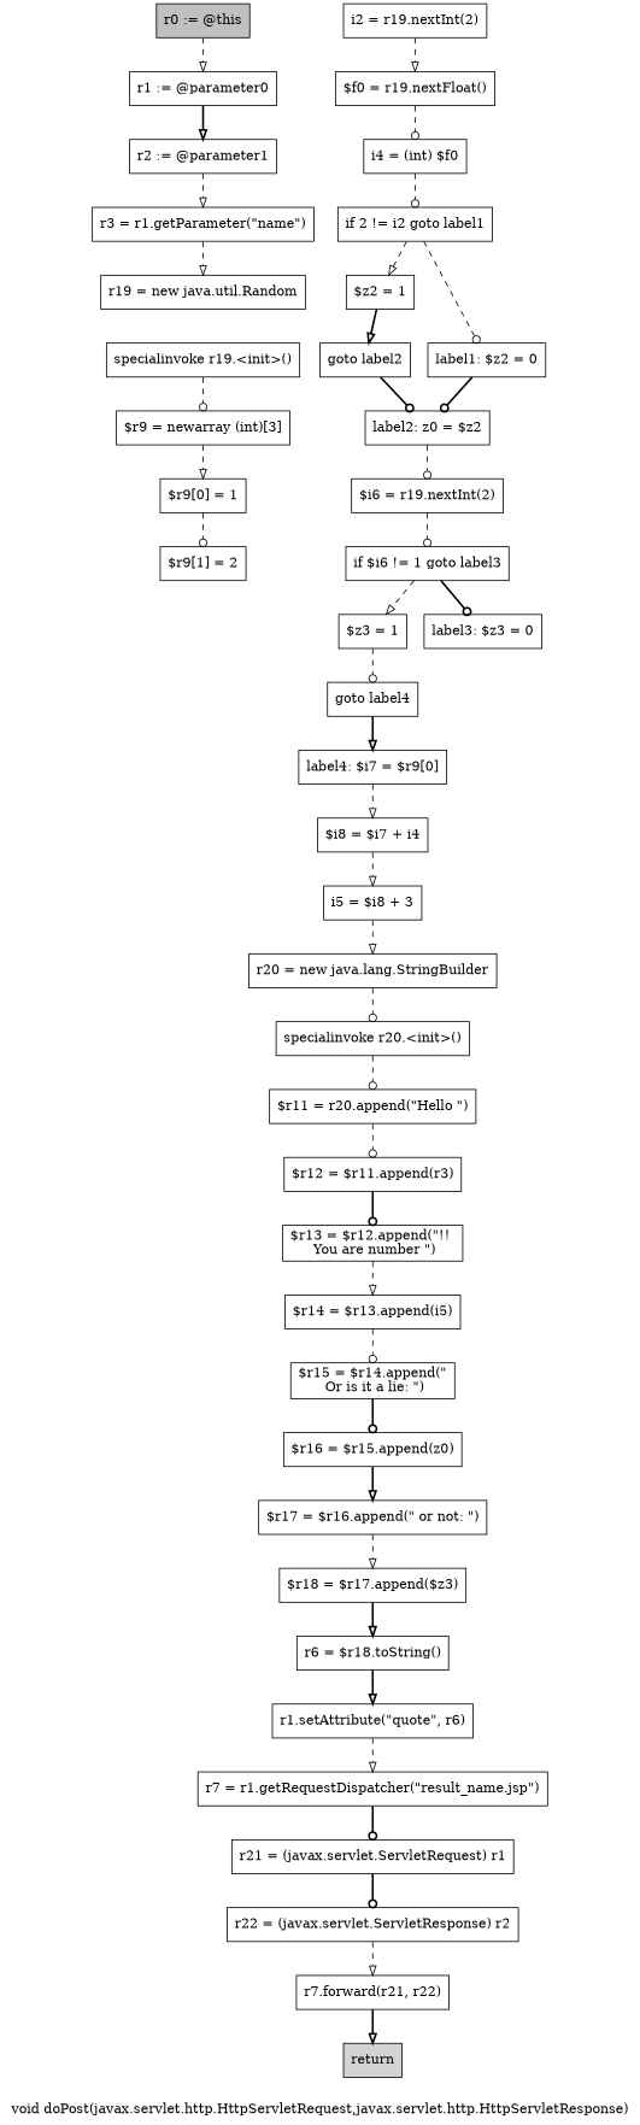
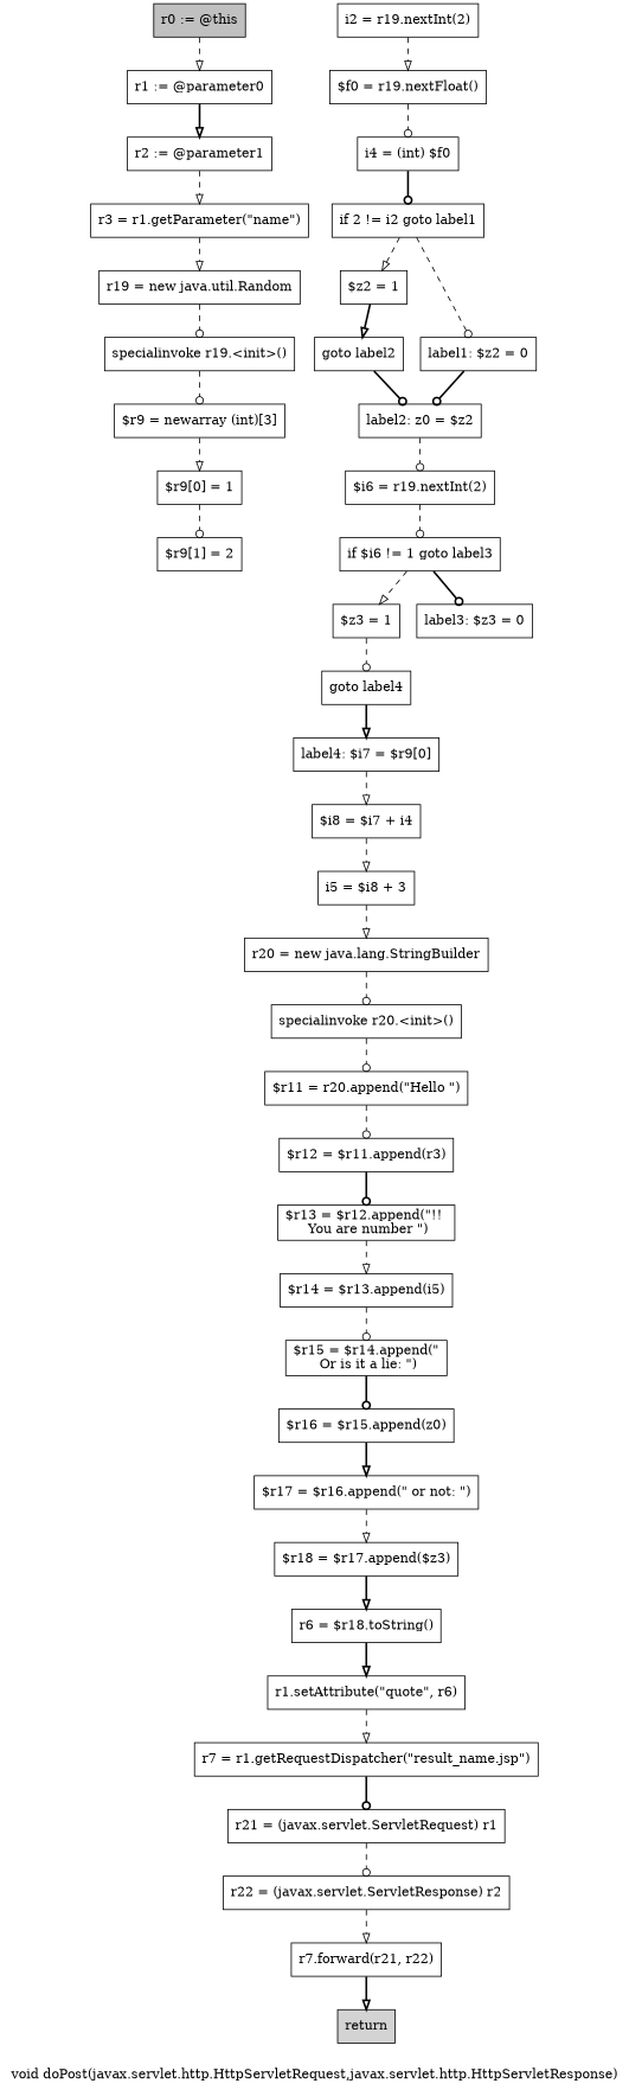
  digraph {
    label="void doPost(javax.servlet.http.HttpServletRequest,javax.servlet.http.HttpServletResponse)"
    node [shape=box]
    edge [arrowhead=onormal style=dashed]
    n1 [fillcolor=gray label="r0 := @this" style=filled]
    n2 [label="r1 := @parameter0"]
    n3 [label="r2 := @parameter1"]
    n4 [label="r3 = r1.getParameter(\"name\")"]
    n5 [label="r19 = new java.util.Random"]
    n6 [label="specialinvoke r19.<init>()"]
    n7 [label="$r9 = newarray (int)[3]"]
    n8 [label="$r9[0] = 1"]
    n9 [label="$r9[1] = 2"]
    n10 [label="i2 = r19.nextInt(2)"]
    n11 [label="$f0 = r19.nextFloat()"]
    n12 [label="i4 = (int) $f0"]
    n13 [label="if 2 != i2 goto label1"]
    n14 [label="$z2 = 1"]
    n15 [label="label1: $z2 = 0"]
    n16 [label="goto label2"]
    n17 [label="label2: z0 = $z2"]
    n18 [label="$i6 = r19.nextInt(2)"]
    n19 [label="if $i6 != 1 goto label3"]
    n20 [label="$z3 = 1"]
    n21 [label="label3: $z3 = 0"]
    n22 [label="goto label4"]
    n23 [label="label4: $i7 = $r9[0]"]
    n24 [label="$i8 = $i7 + i4"]
    n25 [label="i5 = $i8 + 3"]
    n26 [label="r20 = new java.lang.StringBuilder"]
    n27 [label="specialinvoke r20.<init>()"]
    n28 [label="$r11 = r20.append(\"Hello \")"]
    n29 [label="$r12 = $r11.append(r3)"]
    n30 [label="$r13 = $r12.append(\"!! \n You are number \")"]
    n31 [label="$r14 = $r13.append(i5)"]
    n32 [label="$r15 = $r14.append(\"\n Or is it a lie: \")"]
    n33 [label="$r16 = $r15.append(z0)"]
    n34 [label="$r17 = $r16.append(\" or not: \")"]
    n35 [label="$r18 = $r17.append($z3)"]
    n36 [label="r6 = $r18.toString()"]
    n37 [label="r1.setAttribute(\"quote\", r6)"]
    n38 [label="r7 = r1.getRequestDispatcher(\"result_name.jsp\")"]
    n39 [label="r21 = (javax.servlet.ServletRequest) r1"]
    n40 [label="r22 = (javax.servlet.ServletResponse) r2"]
    n41 [label="r7.forward(r21, r22)"]
    n42 [fillcolor=lightgray label=return style=filled]
    n1 -> n2
    n2 -> n3 [style=bold]
    n3 -> n4
    n4 -> n5
+   n5 -> n6 [arrowhead=odot]
    n6 -> n7 [arrowhead=odot]
    n7 -> n8
    n8 -> n9 [arrowhead=odot]
    n10 -> n11
    n11 -> n12 [arrowhead=odot]
-   n12 -> n13 [arrowhead=odot]
+   n12 -> n13 [arrowhead=odot style=bold]
    n13 -> n14
    n13 -> n15 [arrowhead=odot]
    n14 -> n16 [style=bold]
    n15 -> n17 [arrowhead=odot style=bold]
    n16 -> n17 [arrowhead=odot style=bold]
    n17 -> n18 [arrowhead=odot]
    n18 -> n19 [arrowhead=odot]
    n19 -> n20
    n19 -> n21 [arrowhead=odot style=bold]
    n20 -> n22 [arrowhead=odot]
    n22 -> n23 [style=bold]
    n23 -> n24
    n24 -> n25
    n25 -> n26
    n26 -> n27 [arrowhead=odot]
    n27 -> n28 [arrowhead=odot]
    n28 -> n29 [arrowhead=odot]
    n29 -> n30 [arrowhead=odot style=bold]
    n30 -> n31
    n31 -> n32 [arrowhead=odot]
    n32 -> n33 [arrowhead=odot style=bold]
    n33 -> n34 [style=bold]
    n34 -> n35
    n35 -> n36 [style=bold]
    n36 -> n37 [style=bold]
    n37 -> n38
    n38 -> n39 [arrowhead=odot style=bold]
-   n39 -> n40 [arrowhead=odot style=bold]
+   n39 -> n40 [arrowhead=odot]
    n40 -> n41
    n41 -> n42 [style=bold]
  }
